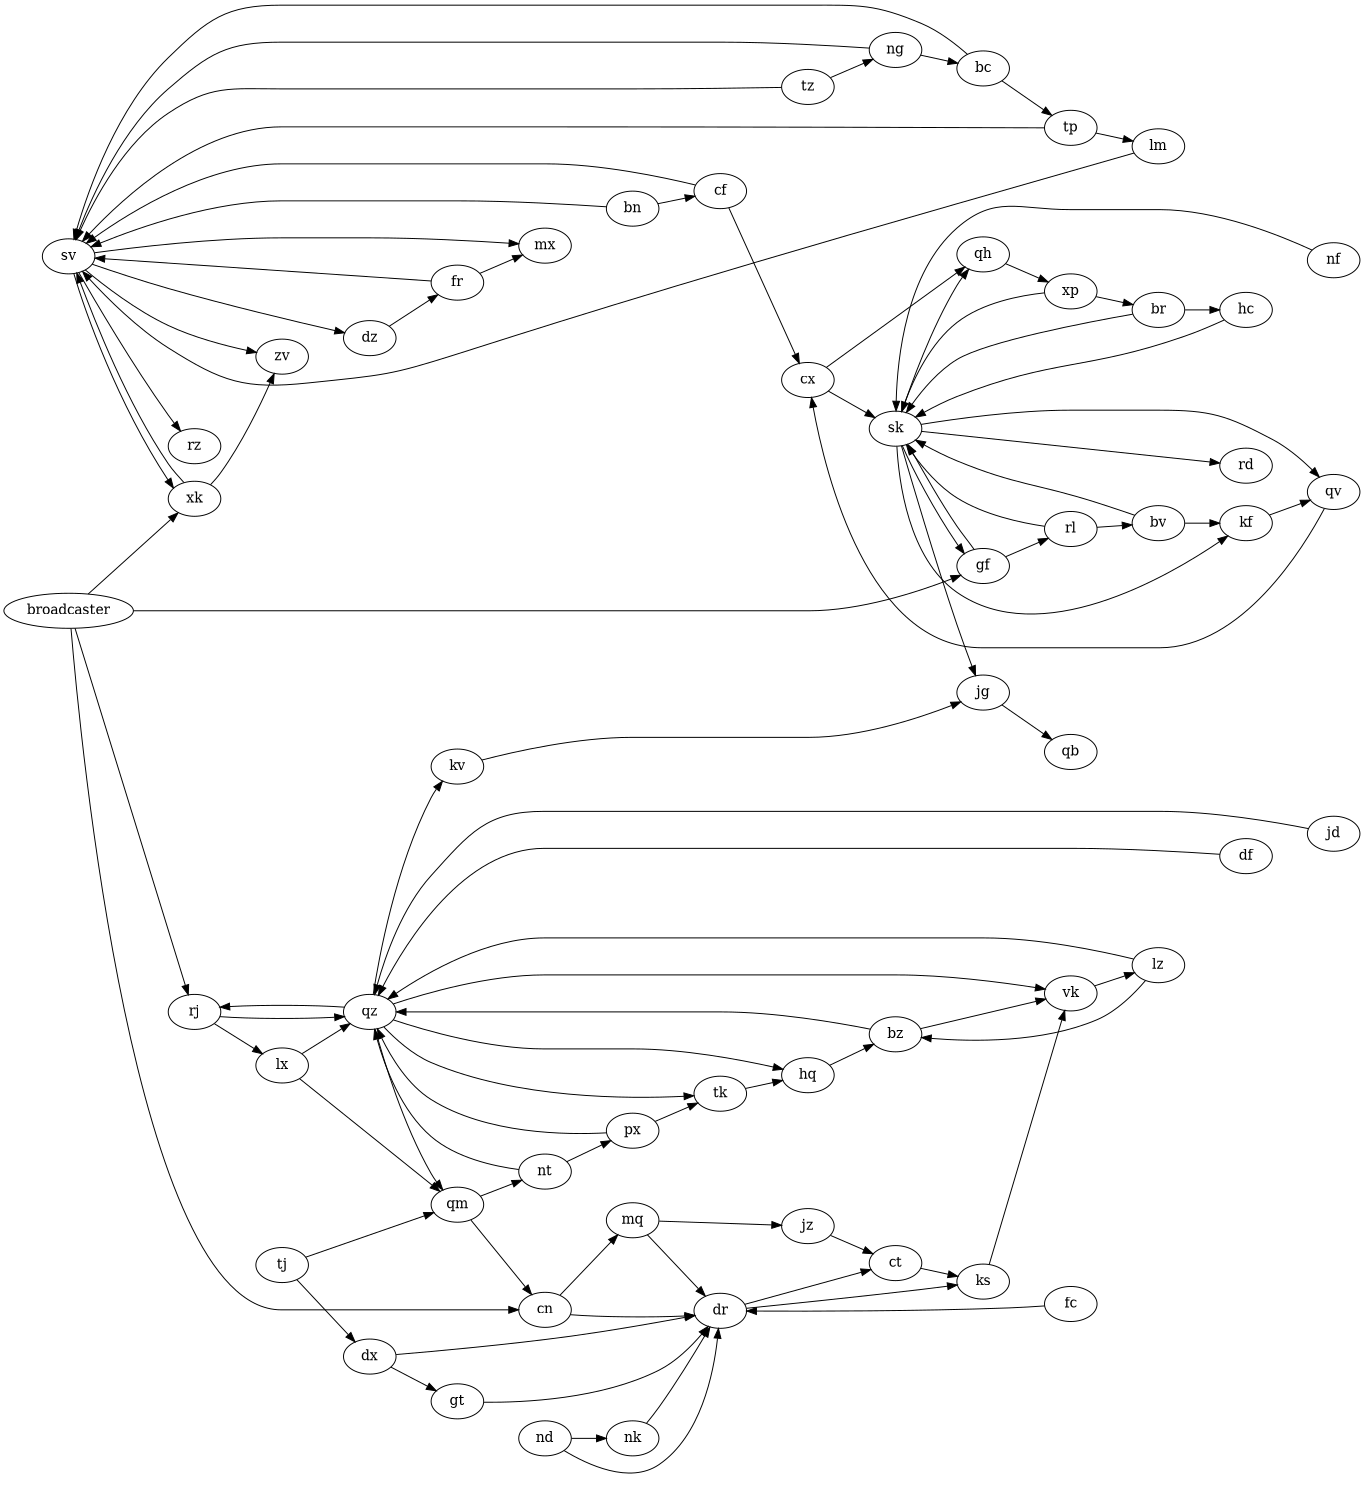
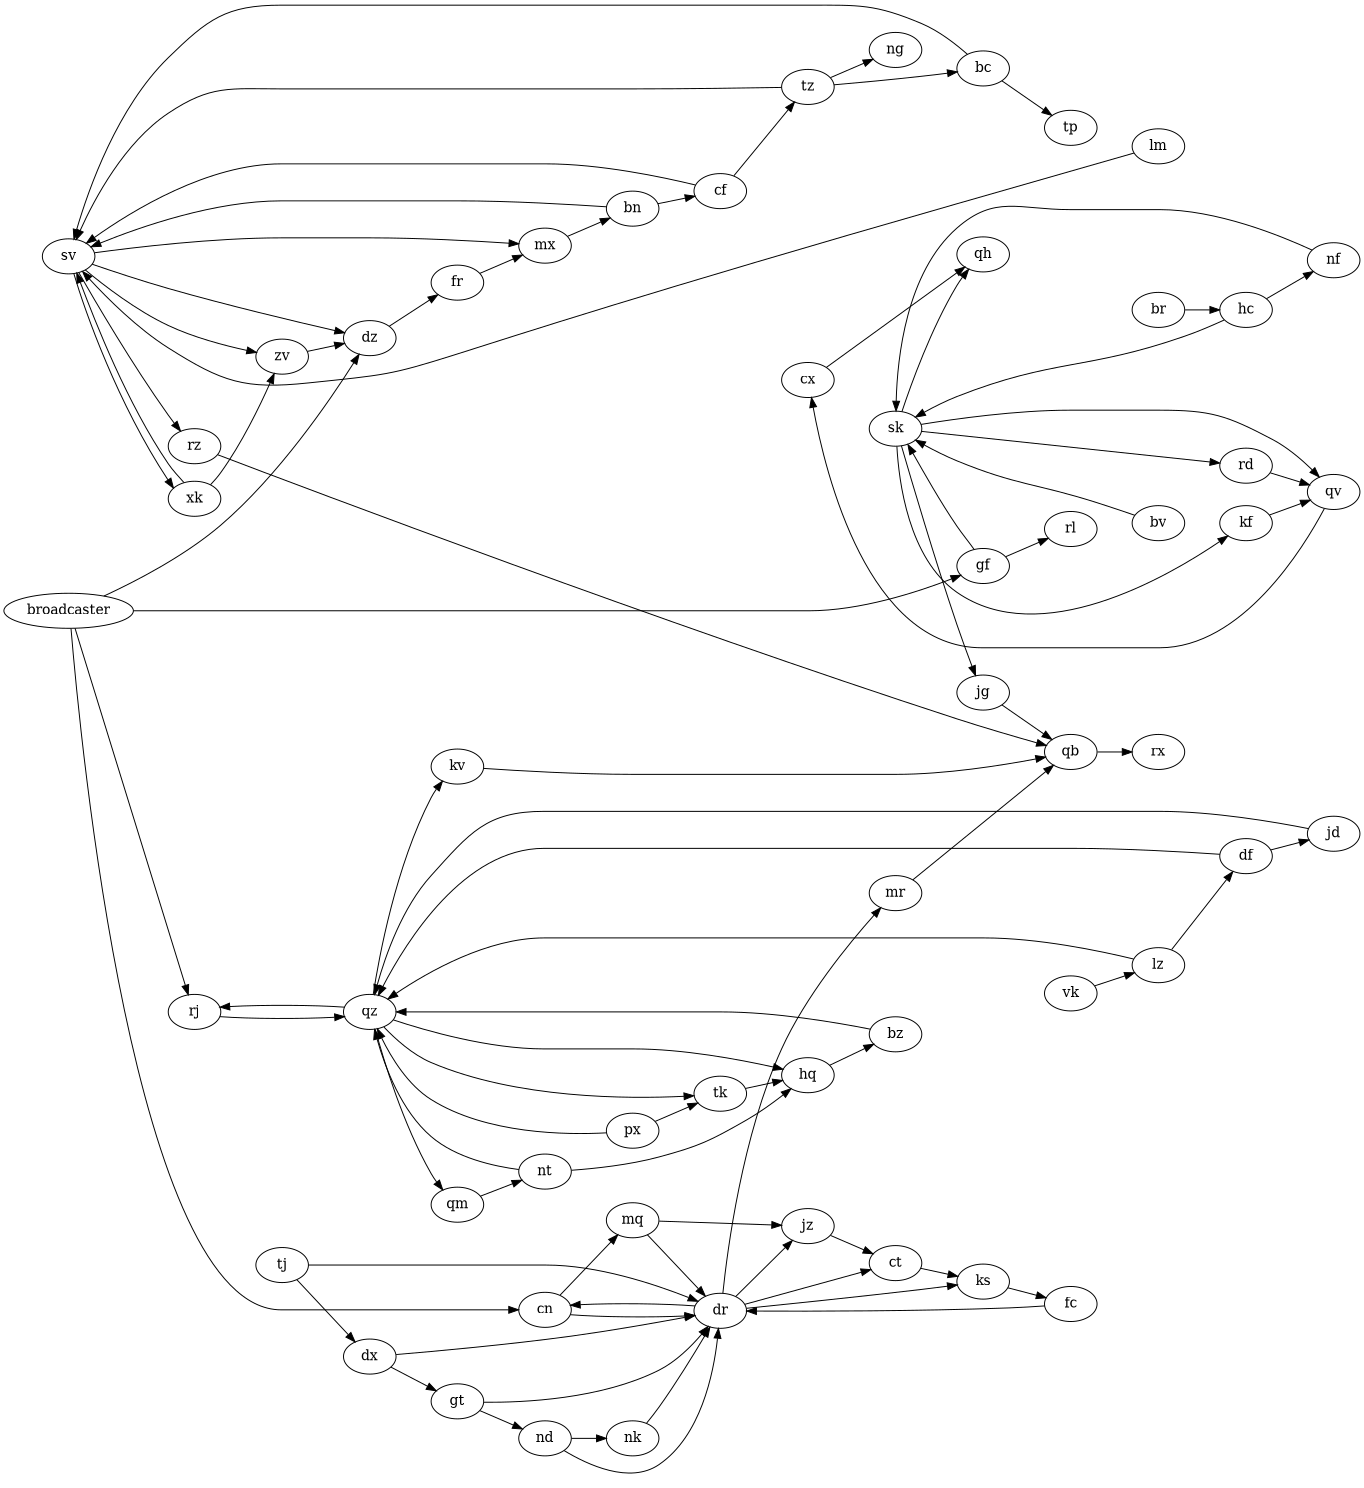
  digraph {
    rankdir=LR
    kv
    qb
+   rx
    px
    qz
    tk
    rj
    hq
    vk
    qm
-   lx
    bz
    lz
    nt
    xk
    sv
    zv
    dz
    mx
    rz
    fr
    bn
    ks
    fc
    dr
    cn
    ct
    jz
+   mr
    dx
    gt
    nd
    nk
    mq
    df
    jd
    broadcaster
    gf
    sk
    rl
    qv
    qh
    jg
    kf
    rd
    bv
    cx
-   xp
    cf
    tz
    ng
    bc
    tj
    tp
    lm
    br
    hc
    nf
-   kv -> jg
+   kv -> qb
+   qb -> rx
    px -> qz
    px -> tk
    qz -> kv
    qz -> tk
    qz -> rj
    qz -> hq
-   qz -> vk
    qz -> qm
    tk -> hq
    rj -> qz
-   rj -> lx
    hq -> bz
    vk -> lz
    qm -> nt
-   lx -> qz
-   lx -> qm
    bz -> qz
-   bz -> vk
    lz -> qz
-   lz -> bz
-   nt -> px
+   lz -> df
+   nt -> hq
    nt -> qz
    xk -> sv
    xk -> zv
    sv -> xk
    sv -> zv
    sv -> dz
    sv -> mx
    sv -> rz
+   zv -> dz
    dz -> fr
-   fr -> sv
+   mx -> bn
+   rz -> qb
    fr -> mx
    bn -> sv
    bn -> cf
-   ks -> vk
+   ks -> fc
    fc -> dr
    dr -> ks
-   qm -> cn
+   dr -> cn
    dr -> ct
+   dr -> jz
+   dr -> mr
    cn -> dr
    cn -> mq
    ct -> ks
    jz -> ct
+   mr -> qb
    dx -> dr
    dx -> gt
    gt -> dr
+   gt -> nd
    nd -> dr
    nd -> nk
    nk -> dr
    mq -> dr
    mq -> jz
    df -> qz
+   df -> jd
    jd -> qz
    broadcaster -> rj
-   broadcaster -> xk
+   broadcaster -> dz
    broadcaster -> cn
    broadcaster -> gf
    gf -> sk
    gf -> rl
-   sk -> gf
    sk -> qv
    sk -> qh
    sk -> jg
    sk -> kf
    sk -> rd
-   rl -> sk
-   rl -> bv
    qv -> cx
-   qh -> xp
    jg -> qb
    kf -> qv
+   rd -> qv
    bv -> sk
-   bv -> kf
-   cx -> sk
    cx -> qh
-   xp -> sk
-   xp -> br
    cf -> sv
-   cf -> cx
+   cf -> tz
    tz -> sv
    tz -> ng
-   ng -> sv
-   ng -> bc
+   tz -> bc
    bc -> sv
    bc -> tp
-   tj -> qm
+   tj -> dr
    tj -> dx
-   tp -> sv
-   tp -> lm
    lm -> sv
-   br -> sk
    br -> hc
    hc -> sk
+   hc -> nf
    nf -> sk
  }
